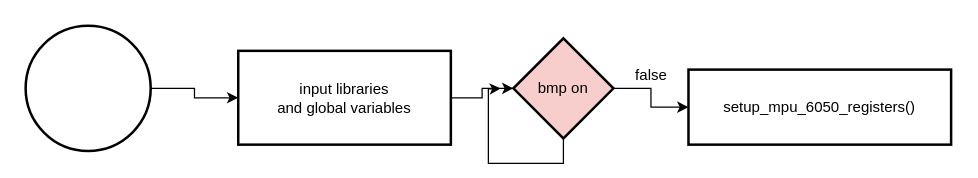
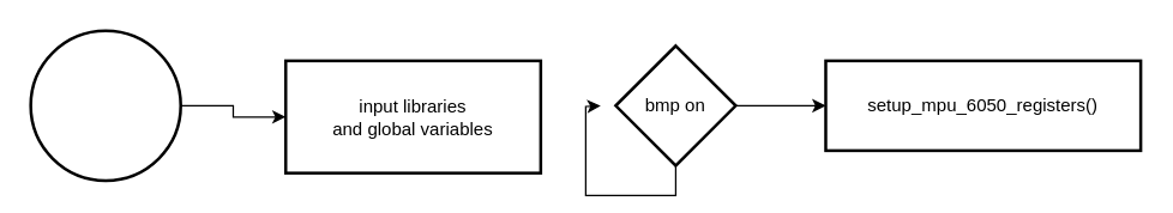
  <mxCell id="0" />
  <mxCell id="1" parent="0" />
  <mxCell id="2" value="" style="edgeStyle=orthogonalEdgeStyle;rounded=0;orthogonalLoop=1;jettySize=auto;html=1;" edge="1" parent="1" source="3" target="5"><mxGeometry relative="1" as="geometry" /></mxCell>
  <mxCell id="3" value="" style="strokeWidth=2;html=1;shape=mxgraph.flowchart.start_2;whiteSpace=wrap;" vertex="1" parent="1"><mxGeometry x="20" y="20" width="100" height="100" as="geometry" /></mxCell>
- <mxCell id="4" value="" style="edgeStyle=orthogonalEdgeStyle;rounded=0;orthogonalLoop=1;jettySize=auto;html=1;" edge="1" parent="1" source="5" target="8"><mxGeometry relative="1" as="geometry" /></mxCell>
  <mxCell id="5" value="&lt;div&gt;input libraries&lt;/div&gt;&lt;div&gt;and global variables&lt;/div&gt;" style="whiteSpace=wrap;html=1;strokeWidth=2;" vertex="1" parent="1"><mxGeometry x="190" y="40" width="170" height="75" as="geometry" /></mxCell>
  <mxCell id="6" value="" style="edgeStyle=orthogonalEdgeStyle;rounded=0;orthogonalLoop=1;jettySize=auto;html=1;" edge="1" parent="1" source="8" target="9"><mxGeometry relative="1" as="geometry" /></mxCell>
  <mxCell id="7" style="edgeStyle=orthogonalEdgeStyle;rounded=0;orthogonalLoop=1;jettySize=auto;html=1;exitX=0.5;exitY=1;exitDx=0;exitDy=0;" edge="1" parent="1" source="8"><mxGeometry relative="1" as="geometry"><mxPoint x="400" y="70" as="targetPoint" /></mxGeometry></mxCell>
- <mxCell id="8" value="bmp on" style="rhombus;whiteSpace=wrap;html=1;strokeWidth=2;fillColor=#f8cecc;" vertex="1" parent="1"><mxGeometry x="410" y="30" width="80" height="80" as="geometry" /></mxCell>
- <mxCell id="9" value="setup_mpu_6050_registers()" style="whiteSpace=wrap;html=1;strokeWidth=2;" vertex="1" parent="1"><mxGeometry x="550" y="55" width="210" height="60" as="geometry" /></mxCell>
- <mxCell id="10" value="&lt;div&gt;false&lt;/div&gt;" style="text;html=1;align=center;verticalAlign=middle;resizable=0;points=[];autosize=1;strokeColor=none;" vertex="1" parent="1"><mxGeometry x="500" y="50" width="40" height="20" as="geometry" /></mxCell>
+ <mxCell id="8" value="bmp on" style="rhombus;whiteSpace=wrap;html=1;strokeWidth=2;" vertex="1" parent="1"><mxGeometry x="410" y="30" width="80" height="80" as="geometry" /></mxCell>
+ <mxCell id="9" value="setup_mpu_6050_registers()" style="whiteSpace=wrap;html=1;strokeWidth=2;" vertex="1" parent="1"><mxGeometry x="550" y="40" width="210" height="60" as="geometry" /></mxCell>
